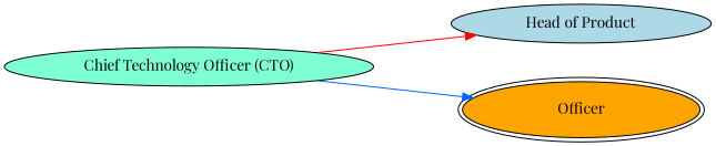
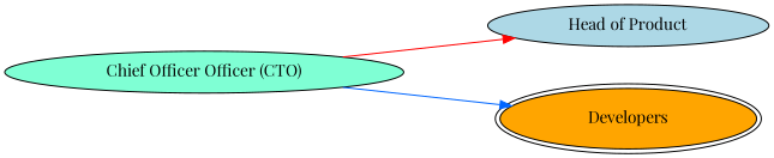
  digraph {
    compound=true
    concentrate=true
    fontname="Playfair Display"
    labelloc=t
    nodesep=0.5
    rankdir=LR
    ranksep=1.0
    slines=curved
    node [fontname="Playfair Display" margin="0.8,0.0" style=filled]
    edge [fontname="Playfair Display"]
-   n1 [fillcolor=aquamarine label="Chief Technology Officer (CTO)"]
+   n1 [fillcolor=aquamarine label="Chief Officer Officer (CTO)"]
    n2 [fillcolor=lightblue label="Head of Product"]
-   n3 [fillcolor=orange label=Officer peripheries=2]
+   n3 [fillcolor=orange label=Developers peripheries=2]
    n1 -> n2 [color="0.0 1.0 1.0"]
    n1 -> n3 [color="0.6 1.0 1.0"]
  }
